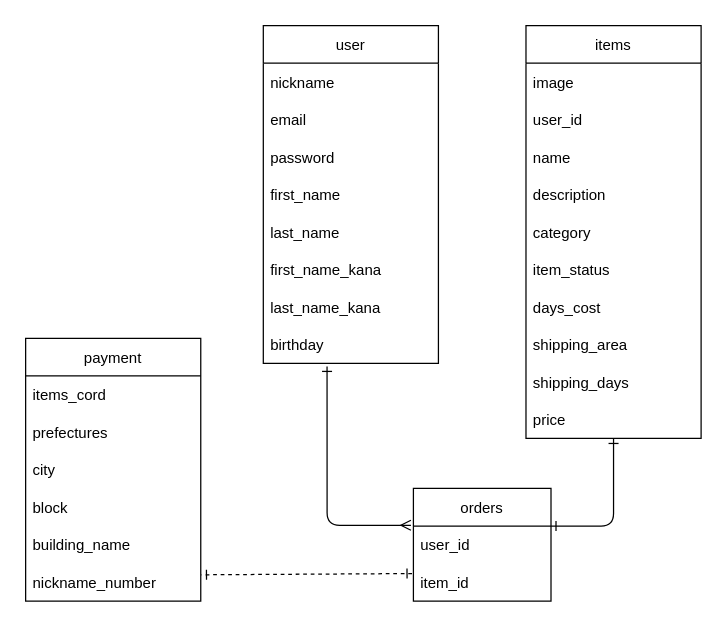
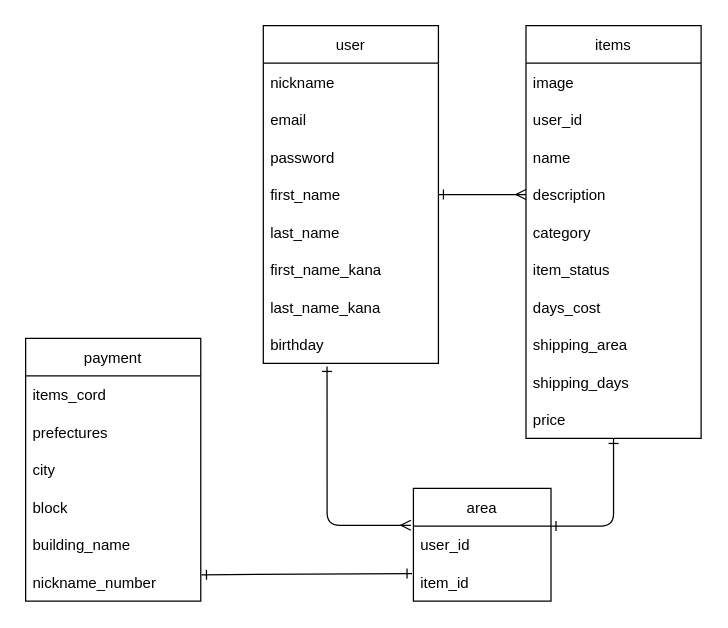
  <mxCell id="0" />
  <mxCell id="1" parent="0" />
  <mxCell id="2" value="user" style="swimlane;fontStyle=0;childLayout=stackLayout;horizontal=1;startSize=30;horizontalStack=0;resizeParent=1;resizeParentMax=0;resizeLast=0;collapsible=1;marginBottom=0;" vertex="1" parent="1"><mxGeometry x="210" y="20" width="140" height="270" as="geometry" /></mxCell>
  <mxCell id="3" value="nickname" style="text;strokeColor=none;fillColor=none;align=left;verticalAlign=middle;spacingLeft=4;spacingRight=4;overflow=hidden;points=[[0,0.5],[1,0.5]];portConstraint=eastwest;rotatable=0;" vertex="1" parent="2"><mxGeometry y="30" width="140" height="30" as="geometry" /></mxCell>
  <mxCell id="4" value="email" style="text;strokeColor=none;fillColor=none;align=left;verticalAlign=middle;spacingLeft=4;spacingRight=4;overflow=hidden;points=[[0,0.5],[1,0.5]];portConstraint=eastwest;rotatable=0;" vertex="1" parent="2"><mxGeometry y="60" width="140" height="30" as="geometry" /></mxCell>
  <mxCell id="5" value="password" style="text;strokeColor=none;fillColor=none;align=left;verticalAlign=middle;spacingLeft=4;spacingRight=4;overflow=hidden;points=[[0,0.5],[1,0.5]];portConstraint=eastwest;rotatable=0;" vertex="1" parent="2"><mxGeometry y="90" width="140" height="30" as="geometry" /></mxCell>
  <mxCell id="6" value="first_name" style="text;strokeColor=none;fillColor=none;align=left;verticalAlign=middle;spacingLeft=4;spacingRight=4;overflow=hidden;points=[[0,0.5],[1,0.5]];portConstraint=eastwest;rotatable=0;" vertex="1" parent="2"><mxGeometry y="120" width="140" height="30" as="geometry" /></mxCell>
  <mxCell id="7" value="last_name" style="text;strokeColor=none;fillColor=none;align=left;verticalAlign=middle;spacingLeft=4;spacingRight=4;overflow=hidden;points=[[0,0.5],[1,0.5]];portConstraint=eastwest;rotatable=0;" vertex="1" parent="2"><mxGeometry y="150" width="140" height="30" as="geometry" /></mxCell>
  <mxCell id="8" value="first_name_kana" style="text;strokeColor=none;fillColor=none;align=left;verticalAlign=middle;spacingLeft=4;spacingRight=4;overflow=hidden;points=[[0,0.5],[1,0.5]];portConstraint=eastwest;rotatable=0;" vertex="1" parent="2"><mxGeometry y="180" width="140" height="30" as="geometry" /></mxCell>
  <mxCell id="9" value="last_name_kana" style="text;strokeColor=none;fillColor=none;align=left;verticalAlign=middle;spacingLeft=4;spacingRight=4;overflow=hidden;points=[[0,0.5],[1,0.5]];portConstraint=eastwest;rotatable=0;" vertex="1" parent="2"><mxGeometry y="210" width="140" height="30" as="geometry" /></mxCell>
  <mxCell id="10" value="birthday" style="text;strokeColor=none;fillColor=none;align=left;verticalAlign=middle;spacingLeft=4;spacingRight=4;overflow=hidden;points=[[0,0.5],[1,0.5]];portConstraint=eastwest;rotatable=0;" vertex="1" parent="2"><mxGeometry y="240" width="140" height="30" as="geometry" /></mxCell>
  <mxCell id="11" value="items" style="swimlane;fontStyle=0;childLayout=stackLayout;horizontal=1;startSize=30;horizontalStack=0;resizeParent=1;resizeParentMax=0;resizeLast=0;collapsible=1;marginBottom=0;" vertex="1" parent="1"><mxGeometry x="420" y="20" width="140" height="330" as="geometry" /></mxCell>
  <mxCell id="12" value="image" style="text;strokeColor=none;fillColor=none;align=left;verticalAlign=middle;spacingLeft=4;spacingRight=4;overflow=hidden;points=[[0,0.5],[1,0.5]];portConstraint=eastwest;rotatable=0;" vertex="1" parent="11"><mxGeometry y="30" width="140" height="30" as="geometry" /></mxCell>
  <mxCell id="13" value="user_id" style="text;strokeColor=none;fillColor=none;align=left;verticalAlign=middle;spacingLeft=4;spacingRight=4;overflow=hidden;points=[[0,0.5],[1,0.5]];portConstraint=eastwest;rotatable=0;" vertex="1" parent="11"><mxGeometry y="60" width="140" height="30" as="geometry" /></mxCell>
  <mxCell id="14" value="name" style="text;strokeColor=none;fillColor=none;align=left;verticalAlign=middle;spacingLeft=4;spacingRight=4;overflow=hidden;points=[[0,0.5],[1,0.5]];portConstraint=eastwest;rotatable=0;" vertex="1" parent="11"><mxGeometry y="90" width="140" height="30" as="geometry" /></mxCell>
  <mxCell id="15" value="description" style="text;strokeColor=none;fillColor=none;align=left;verticalAlign=middle;spacingLeft=4;spacingRight=4;overflow=hidden;points=[[0,0.5],[1,0.5]];portConstraint=eastwest;rotatable=0;" vertex="1" parent="11"><mxGeometry y="120" width="140" height="30" as="geometry" /></mxCell>
  <mxCell id="16" value="category" style="text;strokeColor=none;fillColor=none;align=left;verticalAlign=middle;spacingLeft=4;spacingRight=4;overflow=hidden;points=[[0,0.5],[1,0.5]];portConstraint=eastwest;rotatable=0;" vertex="1" parent="11"><mxGeometry y="150" width="140" height="30" as="geometry" /></mxCell>
  <mxCell id="17" value="item_status" style="text;strokeColor=none;fillColor=none;align=left;verticalAlign=middle;spacingLeft=4;spacingRight=4;overflow=hidden;points=[[0,0.5],[1,0.5]];portConstraint=eastwest;rotatable=0;" vertex="1" parent="11"><mxGeometry y="180" width="140" height="30" as="geometry" /></mxCell>
  <mxCell id="18" value="days_cost" style="text;strokeColor=none;fillColor=none;align=left;verticalAlign=middle;spacingLeft=4;spacingRight=4;overflow=hidden;points=[[0,0.5],[1,0.5]];portConstraint=eastwest;rotatable=0;" vertex="1" parent="11"><mxGeometry y="210" width="140" height="30" as="geometry" /></mxCell>
  <mxCell id="19" value="shipping_area" style="text;strokeColor=none;fillColor=none;align=left;verticalAlign=middle;spacingLeft=4;spacingRight=4;overflow=hidden;points=[[0,0.5],[1,0.5]];portConstraint=eastwest;rotatable=0;" vertex="1" parent="11"><mxGeometry y="240" width="140" height="30" as="geometry" /></mxCell>
  <mxCell id="20" value="shipping_days" style="text;strokeColor=none;fillColor=none;align=left;verticalAlign=middle;spacingLeft=4;spacingRight=4;overflow=hidden;points=[[0,0.5],[1,0.5]];portConstraint=eastwest;rotatable=0;" vertex="1" parent="11"><mxGeometry y="270" width="140" height="30" as="geometry" /></mxCell>
  <mxCell id="21" value="price" style="text;strokeColor=none;fillColor=none;align=left;verticalAlign=middle;spacingLeft=4;spacingRight=4;overflow=hidden;points=[[0,0.5],[1,0.5]];portConstraint=eastwest;rotatable=0;" vertex="1" parent="11"><mxGeometry y="300" width="140" height="30" as="geometry" /></mxCell>
- <mxCell id="23" value="orders" style="swimlane;fontStyle=0;childLayout=stackLayout;horizontal=1;startSize=30;horizontalStack=0;resizeParent=1;resizeParentMax=0;resizeLast=0;collapsible=1;marginBottom=0;" vertex="1" parent="1"><mxGeometry x="330" y="390" width="110" height="90" as="geometry" /></mxCell>
+ <mxCell id="22" style="html=1;exitX=1;exitY=0.5;exitDx=0;exitDy=0;entryX=0;entryY=0.5;entryDx=0;entryDy=0;startArrow=ERone;startFill=0;endArrow=ERmany;endFill=0;" edge="1" parent="1" source="6" target="15"><mxGeometry relative="1" as="geometry" /></mxCell>
+ <mxCell id="23" value="area" style="swimlane;fontStyle=0;childLayout=stackLayout;horizontal=1;startSize=30;horizontalStack=0;resizeParent=1;resizeParentMax=0;resizeLast=0;collapsible=1;marginBottom=0;" vertex="1" parent="1"><mxGeometry x="330" y="390" width="110" height="90" as="geometry" /></mxCell>
  <mxCell id="24" value="user_id" style="text;strokeColor=none;fillColor=none;align=left;verticalAlign=middle;spacingLeft=4;spacingRight=4;overflow=hidden;points=[[0,0.5],[1,0.5]];portConstraint=eastwest;rotatable=0;" vertex="1" parent="23"><mxGeometry y="30" width="110" height="30" as="geometry" /></mxCell>
  <mxCell id="25" value="item_id" style="text;strokeColor=none;fillColor=none;align=left;verticalAlign=middle;spacingLeft=4;spacingRight=4;overflow=hidden;points=[[0,0.5],[1,0.5]];portConstraint=eastwest;rotatable=0;" vertex="1" parent="23"><mxGeometry y="60" width="110" height="30" as="geometry" /></mxCell>
  <mxCell id="26" style="edgeStyle=orthogonalEdgeStyle;html=1;startArrow=ERmany;startFill=0;endArrow=ERone;endFill=0;elbow=vertical;entryX=0.364;entryY=1.08;entryDx=0;entryDy=0;entryPerimeter=0;exitX=-0.018;exitY=-0.02;exitDx=0;exitDy=0;exitPerimeter=0;" edge="1" parent="1" source="24" target="10"><mxGeometry relative="1" as="geometry"><mxPoint x="310" y="420" as="sourcePoint" /><mxPoint x="320" y="350" as="targetPoint" /><Array as="points"><mxPoint x="261" y="419" /></Array></mxGeometry></mxCell>
  <mxCell id="27" style="edgeStyle=orthogonalEdgeStyle;html=1;startArrow=ERone;startFill=0;endArrow=ERone;endFill=0;elbow=vertical;exitX=1;exitY=0;exitDx=0;exitDy=0;exitPerimeter=0;" edge="1" parent="1" source="24" target="21"><mxGeometry relative="1" as="geometry"><mxPoint x="510" y="460" as="sourcePoint" /><mxPoint x="490" y="390" as="targetPoint" /><Array as="points"><mxPoint x="490" y="420" /></Array></mxGeometry></mxCell>
  <mxCell id="28" value="payment" style="swimlane;fontStyle=0;childLayout=stackLayout;horizontal=1;startSize=30;horizontalStack=0;resizeParent=1;resizeParentMax=0;resizeLast=0;collapsible=1;marginBottom=0;" vertex="1" parent="1"><mxGeometry x="20" y="270" width="140" height="210" as="geometry" /></mxCell>
  <mxCell id="29" value="items_cord" style="text;strokeColor=none;fillColor=none;align=left;verticalAlign=middle;spacingLeft=4;spacingRight=4;overflow=hidden;points=[[0,0.5],[1,0.5]];portConstraint=eastwest;rotatable=0;" vertex="1" parent="28"><mxGeometry y="30" width="140" height="30" as="geometry" /></mxCell>
  <mxCell id="30" value="prefectures" style="text;strokeColor=none;fillColor=none;align=left;verticalAlign=middle;spacingLeft=4;spacingRight=4;overflow=hidden;points=[[0,0.5],[1,0.5]];portConstraint=eastwest;rotatable=0;" vertex="1" parent="28"><mxGeometry y="60" width="140" height="30" as="geometry" /></mxCell>
  <mxCell id="31" value="city" style="text;strokeColor=none;fillColor=none;align=left;verticalAlign=middle;spacingLeft=4;spacingRight=4;overflow=hidden;points=[[0,0.5],[1,0.5]];portConstraint=eastwest;rotatable=0;" vertex="1" parent="28"><mxGeometry y="90" width="140" height="30" as="geometry" /></mxCell>
  <mxCell id="32" value="block" style="text;strokeColor=none;fillColor=none;align=left;verticalAlign=middle;spacingLeft=4;spacingRight=4;overflow=hidden;points=[[0,0.5],[1,0.5]];portConstraint=eastwest;rotatable=0;" vertex="1" parent="28"><mxGeometry y="120" width="140" height="30" as="geometry" /></mxCell>
  <mxCell id="33" value="building_name" style="text;strokeColor=none;fillColor=none;align=left;verticalAlign=middle;spacingLeft=4;spacingRight=4;overflow=hidden;points=[[0,0.5],[1,0.5]];portConstraint=eastwest;rotatable=0;" vertex="1" parent="28"><mxGeometry y="150" width="140" height="30" as="geometry" /></mxCell>
  <mxCell id="34" value="nickname_number" style="text;strokeColor=none;fillColor=none;align=left;verticalAlign=middle;spacingLeft=4;spacingRight=4;overflow=hidden;points=[[0,0.5],[1,0.5]];portConstraint=eastwest;rotatable=0;" vertex="1" parent="28"><mxGeometry y="180" width="140" height="30" as="geometry" /></mxCell>
- <mxCell id="35" style="html=1;exitX=-0.01;exitY=0.267;exitDx=0;exitDy=0;entryX=1.004;entryY=0.3;entryDx=0;entryDy=0;startArrow=ERone;startFill=0;endArrow=ERone;endFill=0;elbow=vertical;entryPerimeter=0;exitPerimeter=0;dashed=1;" edge="1" parent="1" source="25" target="34"><mxGeometry relative="1" as="geometry" /></mxCell>
+ <mxCell id="35" style="html=1;exitX=-0.01;exitY=0.267;exitDx=0;exitDy=0;entryX=1.004;entryY=0.3;entryDx=0;entryDy=0;startArrow=ERone;startFill=0;endArrow=ERone;endFill=0;elbow=vertical;entryPerimeter=0;exitPerimeter=0;" edge="1" parent="1" source="25" target="34"><mxGeometry relative="1" as="geometry" /></mxCell>
